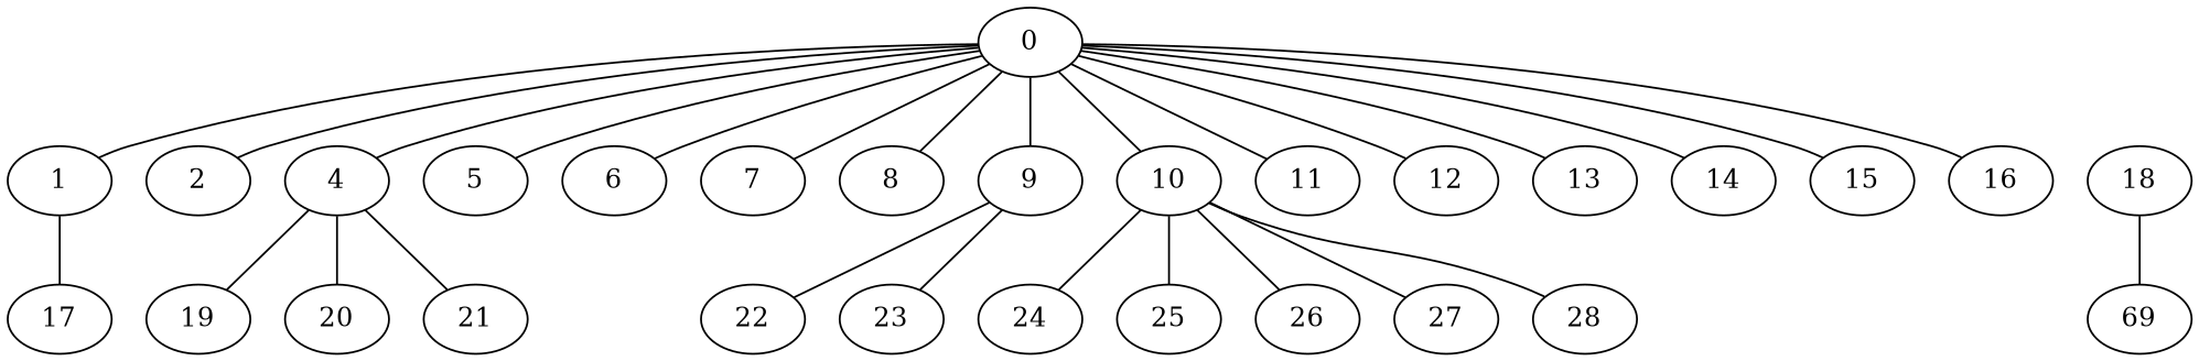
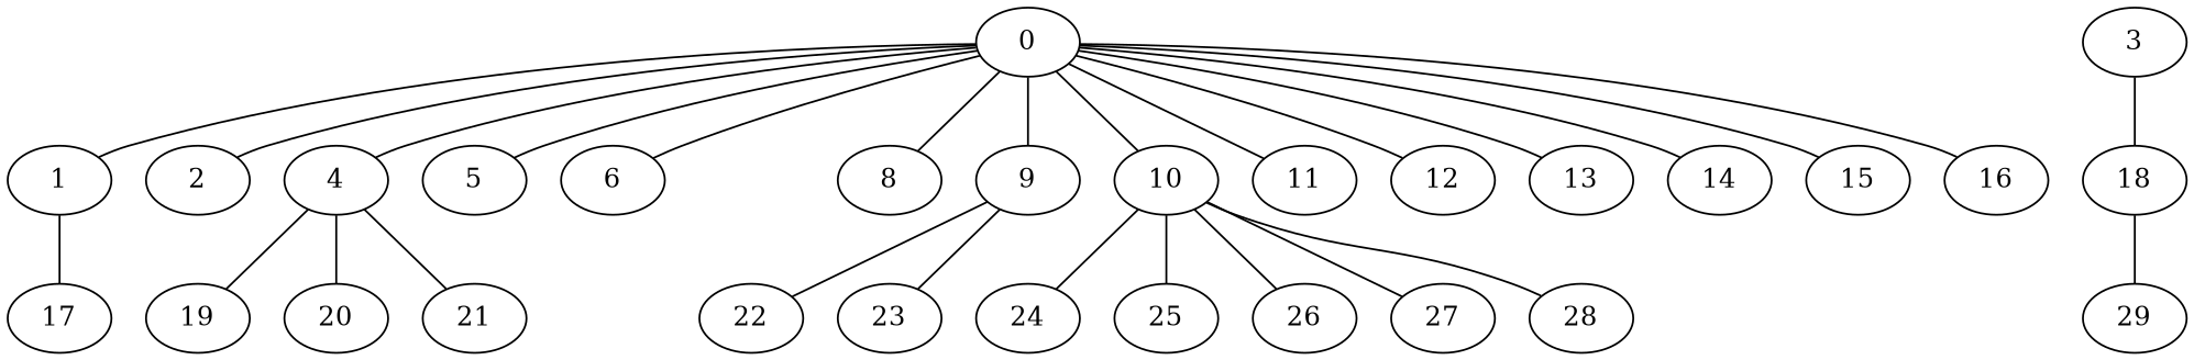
  graph {
    0
    1
    2
    4
    5
    6
-   7
    8
    9
    10
    11
    12
    13
    14
    15
    16
    17
+   3
    18
    19
    20
    21
    22
    23
    24
    25
    26
    27
    28
-   29 [label=69]
+   29
    0 -- 1
    0 -- 2
    0 -- 4
    0 -- 5
    0 -- 6
-   0 -- 7
    0 -- 8
    0 -- 9
    0 -- 10
    0 -- 11
    0 -- 12
    0 -- 13
    0 -- 14
    0 -- 15
    0 -- 16
    1 -- 17
    4 -- 19
    4 -- 20
    4 -- 21
    9 -- 22
    9 -- 23
    10 -- 24
    10 -- 25
    10 -- 26
    10 -- 27
    10 -- 28
+   3 -- 18
    18 -- 29
  }
